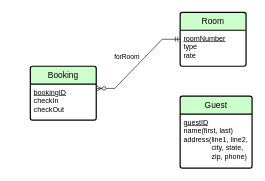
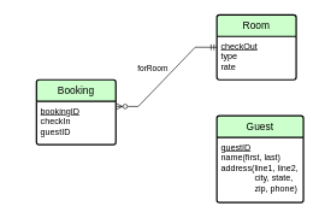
  <mxCell id="0" />
  <mxCell id="1" parent="0" />
  <mxCell id="2" value="Booking" style="swimlane;childLayout=stackLayout;horizontal=1;startSize=30;horizontalStack=0;rounded=1;fontSize=14;fontStyle=0;strokeWidth=2;resizeParent=0;resizeLast=1;shadow=0;dashed=0;align=center;arcSize=4;whiteSpace=wrap;html=1;fillColor=#CCFFCC;" parent="1" vertex="1"><mxGeometry x="50" y="110" width="110" height="90" as="geometry" /></mxCell>
- <mxCell id="3" value="&lt;u&gt;bookingID&lt;/u&gt;&lt;br&gt;checkIn&lt;div&gt;checkOut&lt;/div&gt;" style="align=left;strokeColor=none;fillColor=none;spacingLeft=4;fontSize=12;verticalAlign=top;resizable=0;rotatable=0;part=1;html=1;" parent="2" vertex="1"><mxGeometry y="30" width="110" height="60" as="geometry" /></mxCell>
+ <mxCell id="3" value="&lt;u&gt;bookingID&lt;/u&gt;&lt;br&gt;checkIn&lt;div&gt;guestID&lt;/div&gt;" style="align=left;strokeColor=none;fillColor=none;spacingLeft=4;fontSize=12;verticalAlign=top;resizable=0;rotatable=0;part=1;html=1;" parent="2" vertex="1"><mxGeometry y="30" width="110" height="60" as="geometry" /></mxCell>
  <mxCell id="4" value="Guest" style="swimlane;childLayout=stackLayout;horizontal=1;startSize=30;horizontalStack=0;rounded=1;fontSize=14;fontStyle=0;strokeWidth=2;resizeParent=0;resizeLast=1;shadow=0;dashed=0;align=center;arcSize=4;html=1;fillColor=#CCFFCC;whiteSpace=wrap;" parent="1" vertex="1"><mxGeometry x="300" y="160" width="120" height="120" as="geometry" /></mxCell>
  <mxCell id="5" value="&lt;u&gt;guestID&lt;/u&gt;&lt;div&gt;name(first, last)&lt;/div&gt;&lt;div&gt;&lt;span style=&quot;background-color: transparent; color: light-dark(rgb(0, 0, 0), rgb(255, 255, 255));&quot;&gt;address(line1, line2,&lt;/span&gt;&lt;br&gt;&lt;/div&gt;&lt;div&gt;&amp;nbsp; &amp;nbsp; &amp;nbsp; &amp;nbsp; &amp;nbsp; &amp;nbsp; &amp;nbsp; city, state,&lt;/div&gt;&lt;div&gt;&amp;nbsp; &amp;nbsp; &amp;nbsp; &amp;nbsp; &amp;nbsp; &amp;nbsp; &amp;nbsp; zip, phone)&lt;/div&gt;" style="align=left;strokeColor=none;fillColor=none;spacingLeft=4;fontSize=12;verticalAlign=top;resizable=0;rotatable=0;part=1;html=1;" parent="4" vertex="1"><mxGeometry y="30" width="120" height="90" as="geometry" /></mxCell>
  <mxCell id="6" value="Room" style="swimlane;childLayout=stackLayout;horizontal=1;startSize=30;horizontalStack=0;rounded=1;fontSize=14;fontStyle=0;strokeWidth=2;resizeParent=0;resizeLast=1;shadow=0;dashed=0;align=center;arcSize=4;whiteSpace=wrap;html=1;fillColor=#CCFFCC;" parent="1" vertex="1"><mxGeometry x="300" y="20" width="110" height="90" as="geometry" /></mxCell>
- <mxCell id="7" value="&lt;u&gt;roomNumber&lt;/u&gt;&lt;div&gt;type&lt;/div&gt;&lt;div&gt;rate&lt;/div&gt;" style="align=left;strokeColor=none;fillColor=none;spacingLeft=4;fontSize=12;verticalAlign=top;resizable=0;rotatable=0;part=1;html=1;" parent="6" vertex="1"><mxGeometry y="30" width="110" height="60" as="geometry" /></mxCell>
+ <mxCell id="7" value="&lt;u&gt;checkOut&lt;/u&gt;&lt;div&gt;type&lt;/div&gt;&lt;div&gt;rate&lt;/div&gt;" style="align=left;strokeColor=none;fillColor=none;spacingLeft=4;fontSize=12;verticalAlign=top;resizable=0;rotatable=0;part=1;html=1;" parent="6" vertex="1"><mxGeometry y="30" width="110" height="60" as="geometry" /></mxCell>
  <mxCell id="8" value="" style="edgeStyle=entityRelationEdgeStyle;fontSize=12;html=1;endArrow=ERzeroToMany;rounded=0;startArrow=ERmandOne;startFill=0;entryX=1.009;entryY=0.117;entryDx=0;entryDy=0;entryPerimeter=0;endFill=0;" parent="1" source="6" target="3" edge="1"><mxGeometry width="100" height="100" relative="1" as="geometry"><mxPoint x="240" y="200" as="sourcePoint" /><mxPoint x="220" y="210" as="targetPoint" /><Array as="points"><mxPoint x="80" y="210" /><mxPoint x="20" y="200" /><mxPoint x="200" y="180" /><mxPoint x="180" y="130" /><mxPoint x="210" y="210" /><mxPoint x="70" y="200" /></Array></mxGeometry></mxCell>
  <mxCell id="9" value="forRoom" style="edgeLabel;html=1;align=center;verticalAlign=middle;resizable=0;points=[];" parent="8" vertex="1" connectable="0"><mxGeometry x="-0.012" relative="1" as="geometry"><mxPoint x="-21" y="-11" as="offset" /></mxGeometry></mxCell>
